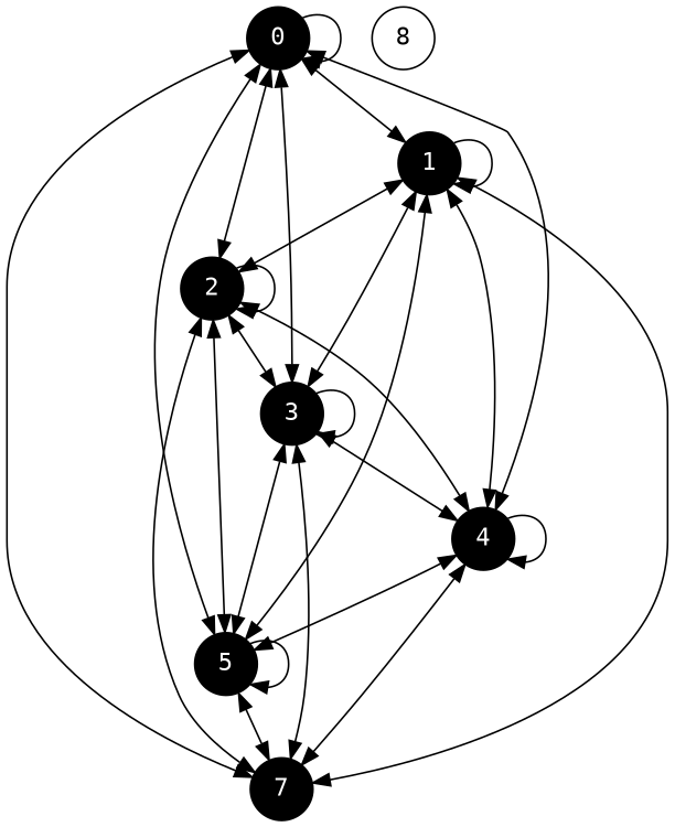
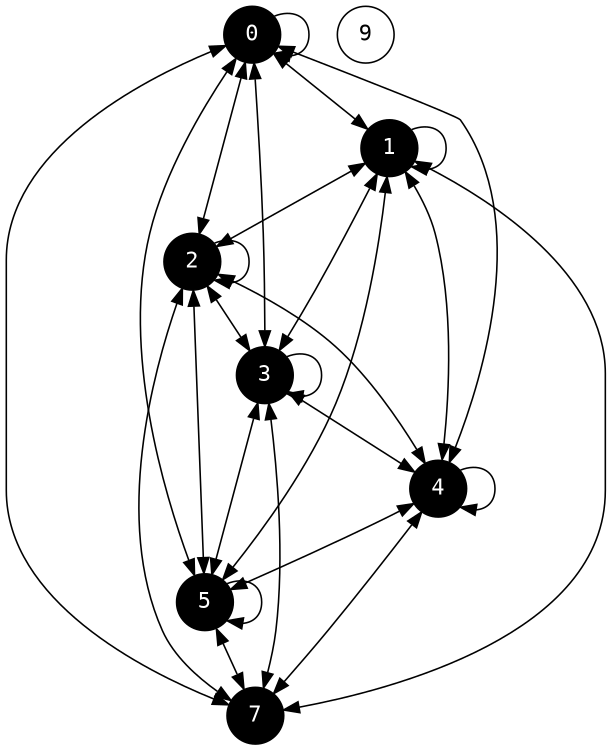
  digraph {
    fontname="DejaVu Sans Mono"
    node [fillcolor=black fontcolor=white fontname="DejaVu Sans Mono" shape=circle style=filled]
    edge [fontname="DejaVu Sans Mono" dir=both]
    0
    1
    2
    3
    4
    5
    7
-   8 [fillcolor=white fontcolor=black]
+   9 [fillcolor=white fontcolor=black]
    0 -> 0 [dir=""]
    0 -> 1
    0 -> 2
    0 -> 3
    0 -> 4
    0 -> 5
    0 -> 7
    1 -> 1 [dir=""]
    1 -> 2
    1 -> 3
    1 -> 4
    1 -> 5
    1 -> 7
    2 -> 2 [dir=""]
    2 -> 3
    2 -> 4
    2 -> 5
    2 -> 7
    3 -> 3 [dir=""]
    3 -> 4
    3 -> 5
    3 -> 7
    4 -> 4 [dir=""]
    4 -> 5
    4 -> 7
    5 -> 5 [dir=""]
    5 -> 7
  }
